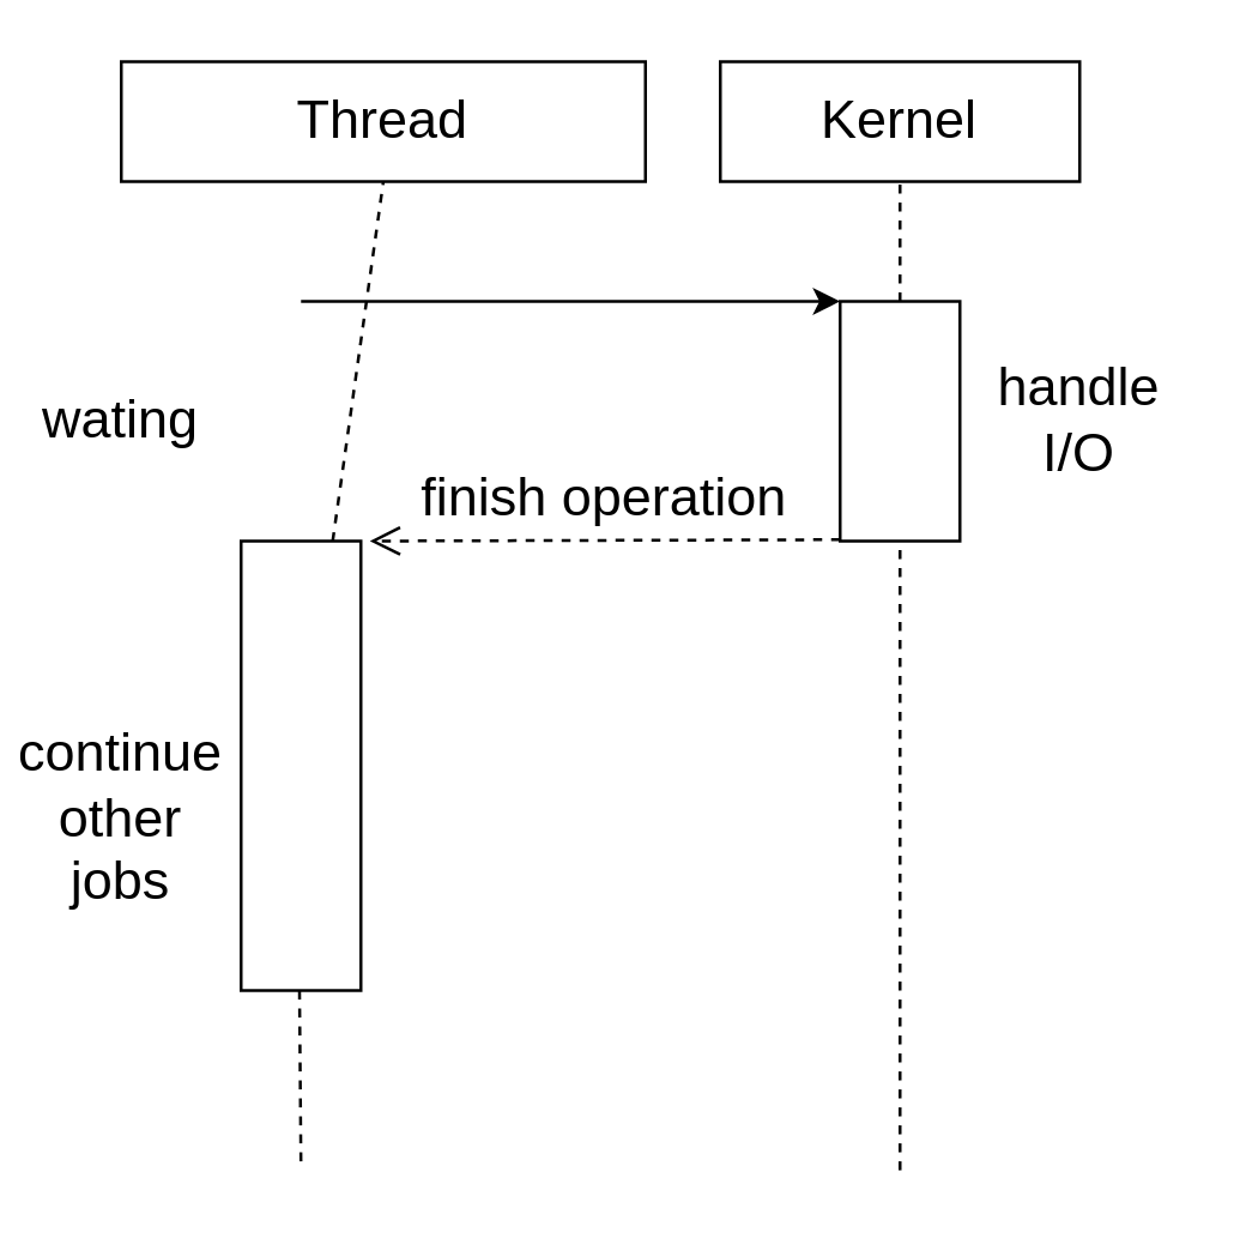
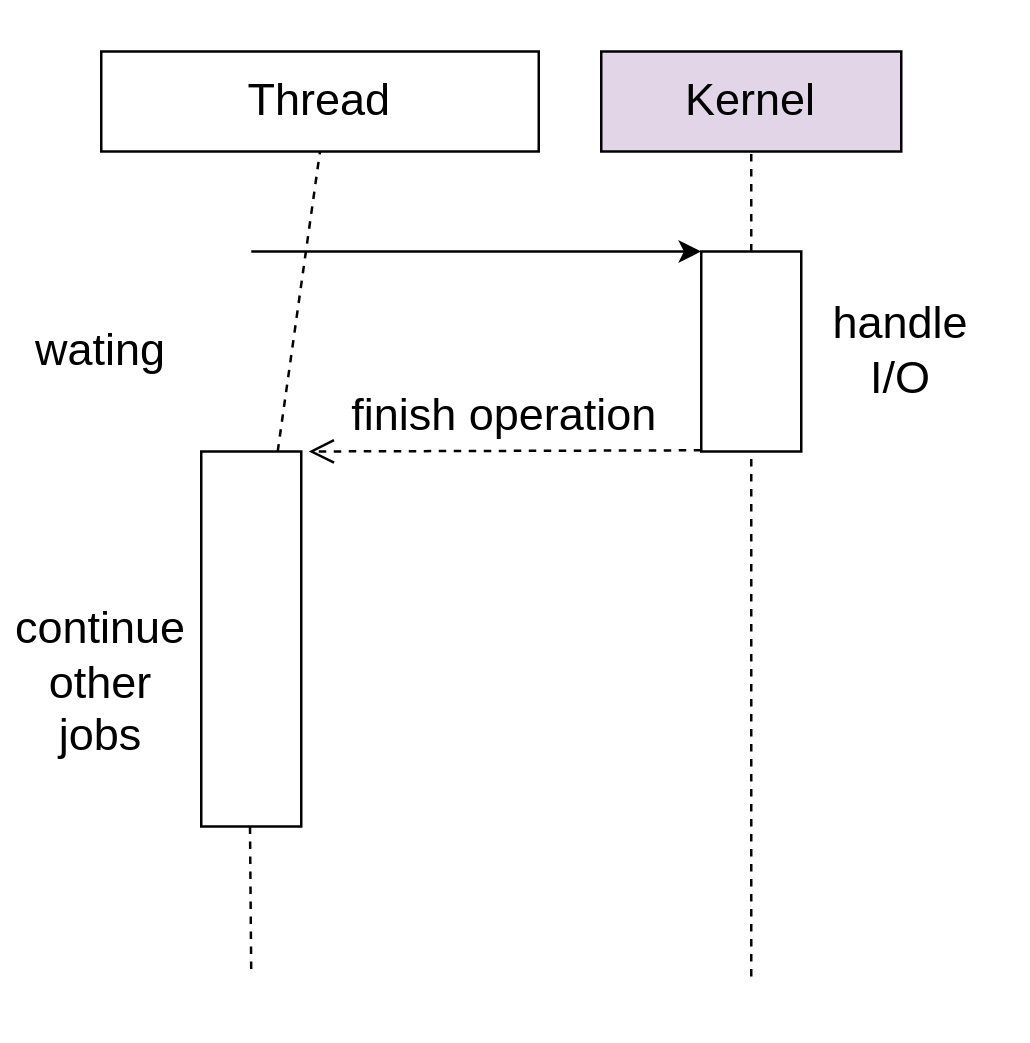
  <mxCell id="0" />
  <mxCell id="1" parent="0" />
  <mxCell id="2" value="&lt;font style=&quot;font-size: 18px&quot;&gt;Thread&lt;/font&gt;" style="rounded=0;whiteSpace=wrap;html=1;fontSize=16;" parent="1" vertex="1"><mxGeometry x="40" y="20" width="175" height="40" as="geometry" /></mxCell>
- <mxCell id="3" value="&lt;font style=&quot;font-size: 18px&quot;&gt;Kernel&lt;/font&gt;" style="rounded=0;whiteSpace=wrap;html=1;" parent="1" vertex="1"><mxGeometry x="240" y="20" width="120" height="40" as="geometry" /></mxCell>
+ <mxCell id="3" value="&lt;font style=&quot;font-size: 18px&quot;&gt;Kernel&lt;/font&gt;" style="rounded=0;whiteSpace=wrap;html=1;fillColor=#e1d5e7;" parent="1" vertex="1"><mxGeometry x="240" y="20" width="120" height="40" as="geometry" /></mxCell>
  <mxCell id="4" value="" style="endArrow=none;dashed=1;html=1;entryX=0.5;entryY=1;entryDx=0;entryDy=0;" parent="1" source="13" target="2" edge="1"><mxGeometry width="50" height="50" relative="1" as="geometry"><mxPoint x="100" y="420" as="sourcePoint" /><mxPoint x="90" y="80" as="targetPoint" /></mxGeometry></mxCell>
  <mxCell id="5" value="" style="endArrow=none;dashed=1;html=1;entryX=0.5;entryY=1;entryDx=0;entryDy=0;" parent="1" source="7" target="3" edge="1"><mxGeometry width="50" height="50" relative="1" as="geometry"><mxPoint x="300" y="420" as="sourcePoint" /><mxPoint x="330" y="130" as="targetPoint" /></mxGeometry></mxCell>
  <mxCell id="6" value="" style="endArrow=classic;html=1;entryX=0;entryY=0;entryDx=0;entryDy=0;" parent="1" edge="1" target="7"><mxGeometry width="50" height="50" relative="1" as="geometry"><mxPoint x="100" y="100" as="sourcePoint" /><mxPoint x="359" y="103" as="targetPoint" /></mxGeometry></mxCell>
  <mxCell id="7" value="" style="rounded=0;whiteSpace=wrap;html=1;" parent="1" vertex="1"><mxGeometry x="280" y="100" width="40" height="80" as="geometry" /></mxCell>
  <mxCell id="8" value="" style="endArrow=none;dashed=1;html=1;entryX=0.5;entryY=1;entryDx=0;entryDy=0;" parent="1" target="7" edge="1"><mxGeometry width="50" height="50" relative="1" as="geometry"><mxPoint x="300" y="390" as="sourcePoint" /><mxPoint x="300" y="60" as="targetPoint" /></mxGeometry></mxCell>
  <mxCell id="9" value="&lt;font style=&quot;font-size: 18px&quot;&gt;handle I/O&lt;/font&gt;" style="text;html=1;strokeColor=none;fillColor=none;align=center;verticalAlign=middle;whiteSpace=wrap;rounded=0;" parent="1" vertex="1"><mxGeometry x="330" y="80" width="60" height="120" as="geometry" /></mxCell>
  <mxCell id="10" value="&lt;font style=&quot;font-size: 18px&quot;&gt;wating&lt;/font&gt;" style="text;html=1;strokeColor=none;fillColor=none;align=center;verticalAlign=middle;whiteSpace=wrap;rounded=0;" parent="1" vertex="1"><mxGeometry x="20" y="80" width="40" height="120" as="geometry" /></mxCell>
  <mxCell id="11" value="&lt;font style=&quot;font-size: 18px&quot;&gt;finish operation&lt;/font&gt;" style="html=1;verticalAlign=bottom;endArrow=open;dashed=1;endSize=8;exitX=0;exitY=0.994;exitDx=0;exitDy=0;exitPerimeter=0;entryX=1.075;entryY=0;entryDx=0;entryDy=0;entryPerimeter=0;" parent="1" source="7" target="13" edge="1"><mxGeometry relative="1" as="geometry"><mxPoint x="120" y="440" as="sourcePoint" /><mxPoint x="100" y="279" as="targetPoint" /></mxGeometry></mxCell>
  <mxCell id="12" value="" style="endArrow=none;dashed=1;html=1;" parent="1" edge="1"><mxGeometry width="50" height="50" relative="1" as="geometry"><mxPoint x="99.5" y="330" as="sourcePoint" /><mxPoint x="100" y="390" as="targetPoint" /></mxGeometry></mxCell>
  <mxCell id="13" value="" style="rounded=0;whiteSpace=wrap;html=1;" parent="1" vertex="1"><mxGeometry x="80" y="180" width="40" height="150" as="geometry" /></mxCell>
  <mxCell id="14" value="&lt;font style=&quot;font-size: 18px&quot;&gt;continue other jobs&lt;/font&gt;" style="text;html=1;strokeColor=none;fillColor=none;align=center;verticalAlign=middle;whiteSpace=wrap;rounded=0;" parent="1" vertex="1"><mxGeometry x="20" y="150" width="40" height="245" as="geometry" /></mxCell>
